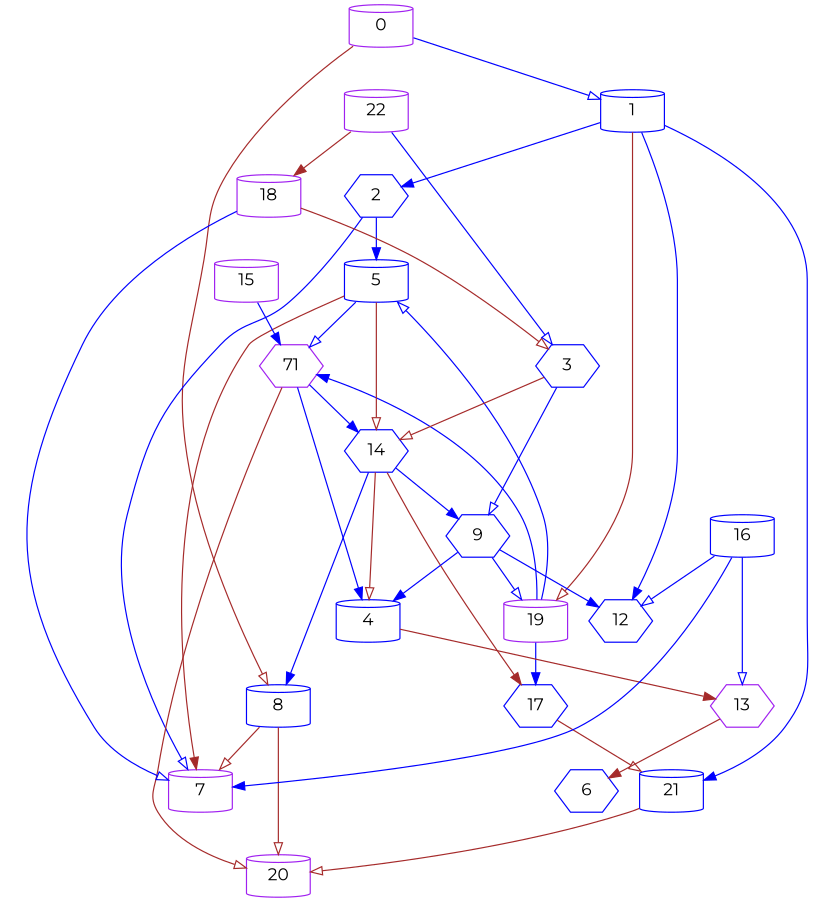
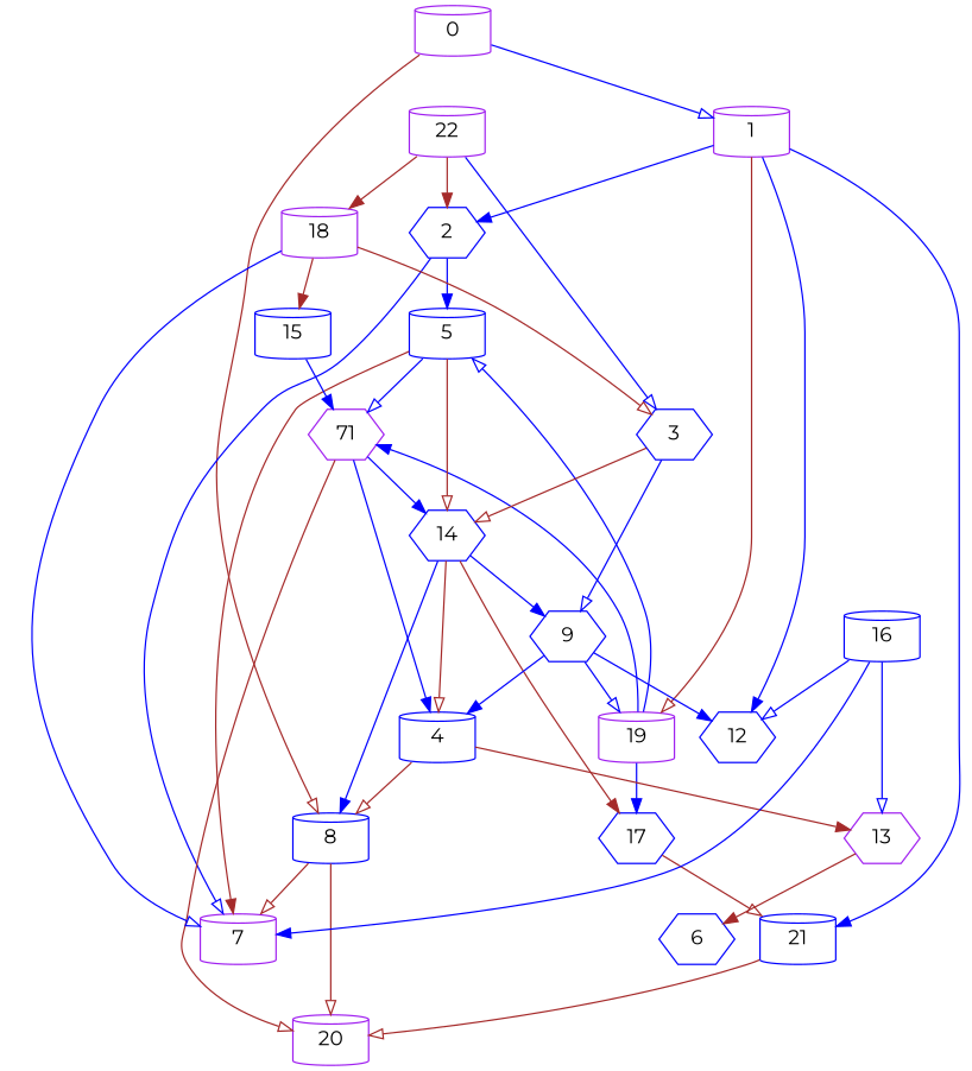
  strict digraph {
    fontname=Montserrat
    node [color=blue fontname=Montserrat shape=cylinder]
    edge [arrowhead=onormal color=blue fontname=Montserrat]
    0 [color=purple]
-   1
+   1 [color=purple]
    8
    2 [shape=hexagon]
    12 [shape=hexagon]
    19 [color=purple]
    21
    7 [color=purple]
    20 [color=purple]
    5
    n11 [color=purple label=71 shape=hexagon]
    17 [shape=hexagon]
    14 [shape=hexagon]
    4
    9 [shape=hexagon]
    3 [shape=hexagon]
    13 [color=purple shape=hexagon]
    6 [shape=hexagon]
-   15 [color=purple]
+   15
    16
    18 [color=purple]
    22 [color=purple]
    0 -> 1
    0 -> 8 [color=brown]
    1 -> 2 [arrowhead=normal]
    1 -> 12 [arrowhead=normal]
    1 -> 19 [color=brown]
    1 -> 21 [arrowhead=normal]
    8 -> 7 [color=brown]
    8 -> 20 [color=brown]
    2 -> 7
    2 -> 5 [arrowhead=normal]
    19 -> 5
    19 -> n11 [arrowhead=normal]
    19 -> 17 [arrowhead=normal]
    21 -> 20 [color=brown]
    5 -> 7 [arrowhead=normal color=brown]
    5 -> n11
    5 -> 14 [color=brown]
    n11 -> 20 [color=brown]
    n11 -> 14 [arrowhead=normal]
    n11 -> 4 [arrowhead=normal]
    17 -> 21 [color=brown]
    14 -> 8 [arrowhead=normal]
    14 -> 17 [arrowhead=normal color=brown]
    14 -> 4 [color=brown]
    14 -> 9 [arrowhead=normal]
+   4 -> 8 [color=brown]
    4 -> 13 [arrowhead=normal color=brown]
    9 -> 12 [arrowhead=normal]
    9 -> 19
    9 -> 4 [arrowhead=normal]
    3 -> 14 [color=brown]
    3 -> 9
    13 -> 6 [arrowhead=normal color=brown]
    15 -> n11 [arrowhead=normal]
    16 -> 12
    16 -> 7 [arrowhead=normal]
    16 -> 13
    18 -> 7
    18 -> 3 [color=brown]
+   18 -> 15 [arrowhead=normal color=brown]
+   22 -> 2 [arrowhead=normal color=brown]
    22 -> 3
    22 -> 18 [arrowhead=normal color=brown]
  }
